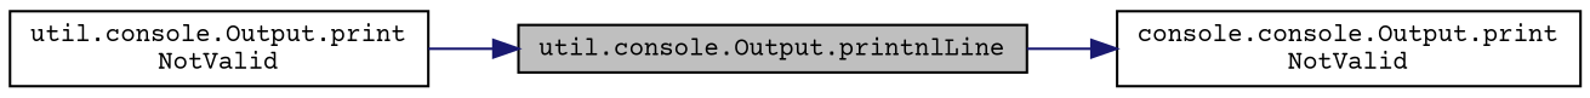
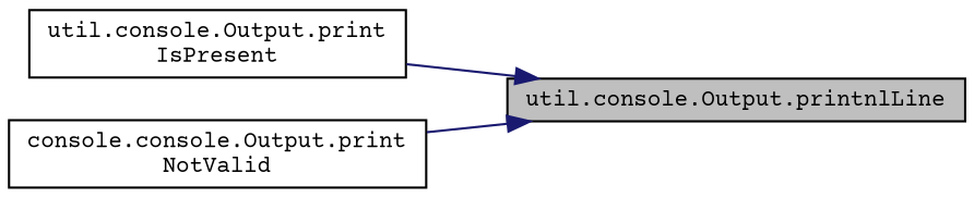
  digraph {
    fontname="Courier Prime"
    rankdir=RL
    node [color=black fontname="Courier Prime" fontsize=10 shape=record]
    edge [color=midnightblue dir=back fontname="Courier Prime" fontsize=10 labelfontname=Helvetica labelfontsize=10 style=solid]
    n1 [fillcolor=grey75 fontcolor=black height=0.2 label="util.console.Output.printnlLine" style=filled width=0.4]
-   n2 [height=0.2 label="util.console.Output.print\lNotValid" width=0.4]
+   n2 [height=0.2 label="util.console.Output.print\lIsPresent" width=0.4]
    n3 [height=0.2 label="console.console.Output.print\lNotValid" width=0.4]
    n1 -> n2
-   n3 -> n1
+   n1 -> n3
  }
